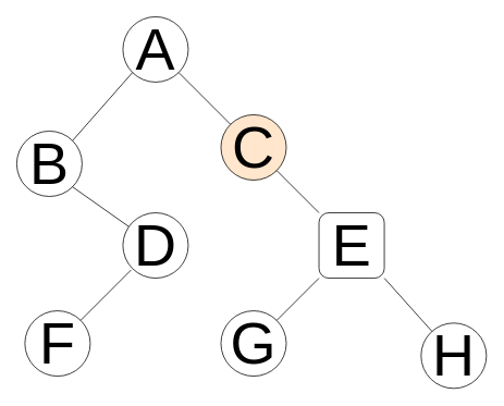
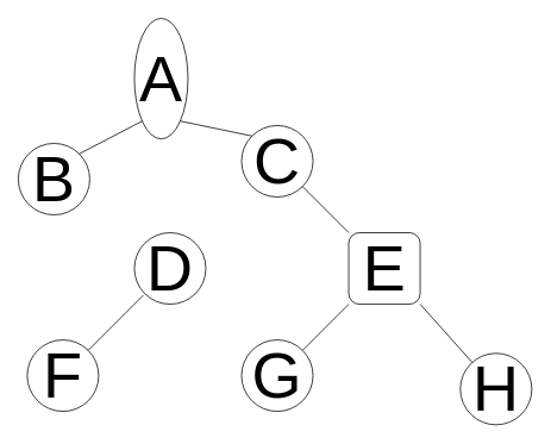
  <mxCell id="0" />
  <mxCell id="1" parent="0" />
- <mxCell id="2" value="&lt;span style=&quot;font-size: 72px;&quot;&gt;A&lt;/span&gt;" style="ellipse;whiteSpace=wrap;html=1;aspect=fixed;" vertex="1" parent="1"><mxGeometry x="150" y="20" width="80" height="80" as="geometry" /></mxCell>
+ <mxCell id="2" value="&lt;span style=&quot;font-size: 72px;&quot;&gt;A&lt;/span&gt;" style="ellipse;whiteSpace=wrap;html=1;aspect=fixed;" vertex="1" parent="1"><mxGeometry x="150" y="20" width="60" height="135" as="geometry" /></mxCell>
  <mxCell id="3" value="&lt;font style=&quot;font-size: 72px;&quot;&gt;B&lt;/font&gt;" style="ellipse;whiteSpace=wrap;html=1;aspect=fixed;" vertex="1" parent="1"><mxGeometry x="20" y="160" width="80" height="80" as="geometry" /></mxCell>
  <mxCell id="4" value="" style="endArrow=none;html=1;entryX=0;entryY=1;entryDx=0;entryDy=0;exitX=1;exitY=0;exitDx=0;exitDy=0;" edge="1" parent="1" source="3" target="2"><mxGeometry width="50" height="50" relative="1" as="geometry"><mxPoint x="250" y="230" as="sourcePoint" /><mxPoint x="300" y="180" as="targetPoint" /></mxGeometry></mxCell>
  <mxCell id="5" value="&lt;font style=&quot;font-size: 72px;&quot;&gt;D&lt;/font&gt;" style="ellipse;whiteSpace=wrap;html=1;aspect=fixed;" vertex="1" parent="1"><mxGeometry x="150" y="260" width="80" height="80" as="geometry" /></mxCell>
  <mxCell id="6" value="&lt;font style=&quot;font-size: 72px;&quot;&gt;F&lt;/font&gt;" style="ellipse;whiteSpace=wrap;html=1;aspect=fixed;" vertex="1" parent="1"><mxGeometry x="30" y="380" width="80" height="80" as="geometry" /></mxCell>
- <mxCell id="7" value="" style="endArrow=none;html=1;exitX=1;exitY=1;exitDx=0;exitDy=0;" edge="1" parent="1" source="3" target="5"><mxGeometry width="50" height="50" relative="1" as="geometry"><mxPoint x="250" y="230" as="sourcePoint" /><mxPoint x="300" y="180" as="targetPoint" /></mxGeometry></mxCell>
  <mxCell id="8" value="" style="endArrow=none;html=1;exitX=1;exitY=0;exitDx=0;exitDy=0;" edge="1" parent="1" source="6"><mxGeometry width="50" height="50" relative="1" as="geometry"><mxPoint x="250" y="230" as="sourcePoint" /><mxPoint x="160" y="330" as="targetPoint" /></mxGeometry></mxCell>
- <mxCell id="9" value="&lt;font style=&quot;font-size: 72px;&quot;&gt;C&lt;/font&gt;" style="ellipse;whiteSpace=wrap;html=1;aspect=fixed;fillColor=#ffe6cc;" vertex="1" parent="1"><mxGeometry x="270" y="140" width="80" height="80" as="geometry" /></mxCell>
+ <mxCell id="9" value="&lt;font style=&quot;font-size: 72px;&quot;&gt;C&lt;/font&gt;" style="ellipse;whiteSpace=wrap;html=1;aspect=fixed;" vertex="1" parent="1"><mxGeometry x="270" y="140" width="80" height="80" as="geometry" /></mxCell>
  <mxCell id="10" value="&lt;font style=&quot;font-size: 72px;&quot;&gt;E&lt;/font&gt;" style="whiteSpace=wrap;html=1;aspect=fixed;rounded=1;" vertex="1" parent="1"><mxGeometry x="390" y="260" width="80" height="80" as="geometry" /></mxCell>
  <mxCell id="11" value="&lt;font style=&quot;font-size: 72px;&quot;&gt;G&lt;/font&gt;" style="ellipse;whiteSpace=wrap;html=1;aspect=fixed;" vertex="1" parent="1"><mxGeometry x="270" y="380" width="80" height="80" as="geometry" /></mxCell>
  <mxCell id="12" value="&lt;font style=&quot;font-size: 72px;&quot;&gt;H&lt;/font&gt;" style="ellipse;whiteSpace=wrap;html=1;aspect=fixed;" vertex="1" parent="1"><mxGeometry x="515" y="395" width="80" height="80" as="geometry" /></mxCell>
  <mxCell id="13" value="" style="endArrow=none;html=1;exitX=1;exitY=1;exitDx=0;exitDy=0;entryX=0;entryY=0;entryDx=0;entryDy=0;" edge="1" parent="1" source="2" target="9"><mxGeometry width="50" height="50" relative="1" as="geometry"><mxPoint x="250" y="230" as="sourcePoint" /><mxPoint x="270" y="140" as="targetPoint" /></mxGeometry></mxCell>
  <mxCell id="14" value="" style="endArrow=none;html=1;exitX=1;exitY=1;exitDx=0;exitDy=0;entryX=0;entryY=0;entryDx=0;entryDy=0;" edge="1" parent="1" source="9" target="10"><mxGeometry width="50" height="50" relative="1" as="geometry"><mxPoint x="250" y="230" as="sourcePoint" /><mxPoint x="300" y="180" as="targetPoint" /></mxGeometry></mxCell>
  <mxCell id="15" value="" style="endArrow=none;html=1;exitX=1;exitY=1;exitDx=0;exitDy=0;" edge="1" parent="1" source="10" target="12"><mxGeometry width="50" height="50" relative="1" as="geometry"><mxPoint x="250" y="230" as="sourcePoint" /><mxPoint x="300" y="180" as="targetPoint" /></mxGeometry></mxCell>
  <mxCell id="16" value="" style="endArrow=none;html=1;exitX=1;exitY=0;exitDx=0;exitDy=0;" edge="1" parent="1" source="11" target="10"><mxGeometry width="50" height="50" relative="1" as="geometry"><mxPoint x="250" y="230" as="sourcePoint" /><mxPoint x="300" y="180" as="targetPoint" /></mxGeometry></mxCell>
